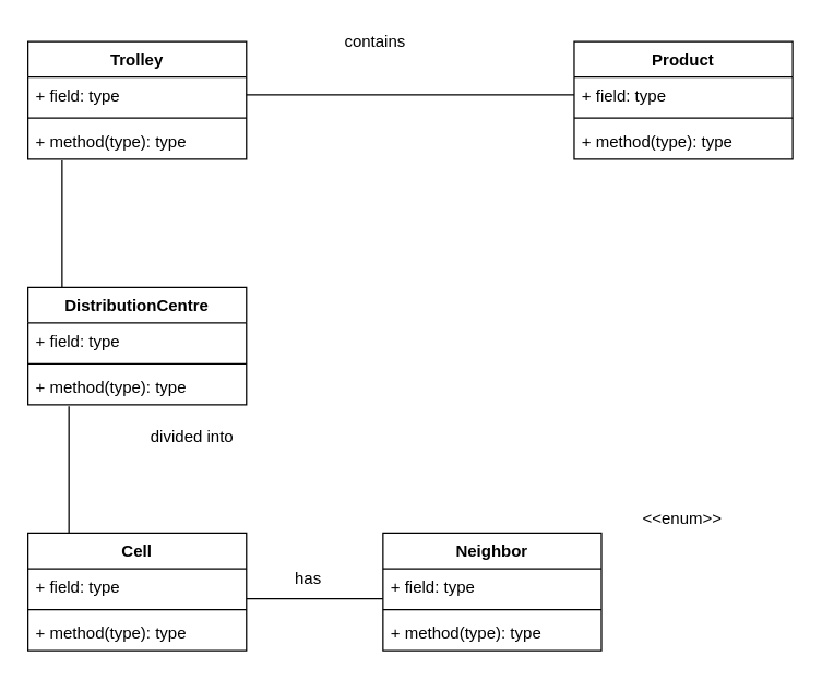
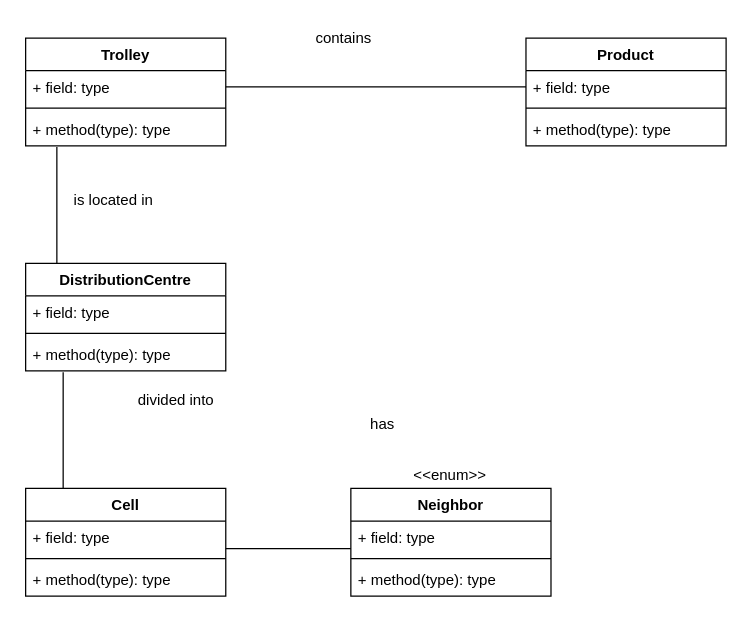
  <mxCell id="0" />
  <mxCell id="1" parent="0" />
  <mxCell id="2" value="Trolley" style="swimlane;fontStyle=1;align=center;verticalAlign=top;childLayout=stackLayout;horizontal=1;startSize=26;horizontalStack=0;resizeParent=1;resizeParentMax=0;resizeLast=0;collapsible=1;marginBottom=0;" vertex="1" parent="1"><mxGeometry x="20" y="30" width="160" height="86" as="geometry" /></mxCell>
  <mxCell id="3" value="+ field: type" style="text;strokeColor=none;fillColor=none;align=left;verticalAlign=top;spacingLeft=4;spacingRight=4;overflow=hidden;rotatable=0;points=[[0,0.5],[1,0.5]];portConstraint=eastwest;" vertex="1" parent="2"><mxGeometry y="26" width="160" height="26" as="geometry" /></mxCell>
  <mxCell id="4" value="" style="line;strokeWidth=1;fillColor=none;align=left;verticalAlign=middle;spacingTop=-1;spacingLeft=3;spacingRight=3;rotatable=0;labelPosition=right;points=[];portConstraint=eastwest;" vertex="1" parent="2"><mxGeometry y="52" width="160" height="8" as="geometry" /></mxCell>
  <mxCell id="5" value="+ method(type): type" style="text;strokeColor=none;fillColor=none;align=left;verticalAlign=top;spacingLeft=4;spacingRight=4;overflow=hidden;rotatable=0;points=[[0,0.5],[1,0.5]];portConstraint=eastwest;" vertex="1" parent="2"><mxGeometry y="60" width="160" height="26" as="geometry" /></mxCell>
  <mxCell id="6" value="Product" style="swimlane;fontStyle=1;align=center;verticalAlign=top;childLayout=stackLayout;horizontal=1;startSize=26;horizontalStack=0;resizeParent=1;resizeParentMax=0;resizeLast=0;collapsible=1;marginBottom=0;" vertex="1" parent="1"><mxGeometry x="420" y="30" width="160" height="86" as="geometry" /></mxCell>
  <mxCell id="7" value="+ field: type" style="text;strokeColor=none;fillColor=none;align=left;verticalAlign=top;spacingLeft=4;spacingRight=4;overflow=hidden;rotatable=0;points=[[0,0.5],[1,0.5]];portConstraint=eastwest;" vertex="1" parent="6"><mxGeometry y="26" width="160" height="26" as="geometry" /></mxCell>
  <mxCell id="8" value="" style="line;strokeWidth=1;fillColor=none;align=left;verticalAlign=middle;spacingTop=-1;spacingLeft=3;spacingRight=3;rotatable=0;labelPosition=right;points=[];portConstraint=eastwest;" vertex="1" parent="6"><mxGeometry y="52" width="160" height="8" as="geometry" /></mxCell>
  <mxCell id="9" value="+ method(type): type" style="text;strokeColor=none;fillColor=none;align=left;verticalAlign=top;spacingLeft=4;spacingRight=4;overflow=hidden;rotatable=0;points=[[0,0.5],[1,0.5]];portConstraint=eastwest;" vertex="1" parent="6"><mxGeometry y="60" width="160" height="26" as="geometry" /></mxCell>
  <mxCell id="10" value="Cell" style="swimlane;fontStyle=1;align=center;verticalAlign=top;childLayout=stackLayout;horizontal=1;startSize=26;horizontalStack=0;resizeParent=1;resizeParentMax=0;resizeLast=0;collapsible=1;marginBottom=0;" vertex="1" parent="1"><mxGeometry x="20" y="390" width="160" height="86" as="geometry" /></mxCell>
  <mxCell id="11" value="+ field: type" style="text;strokeColor=none;fillColor=none;align=left;verticalAlign=top;spacingLeft=4;spacingRight=4;overflow=hidden;rotatable=0;points=[[0,0.5],[1,0.5]];portConstraint=eastwest;" vertex="1" parent="10"><mxGeometry y="26" width="160" height="26" as="geometry" /></mxCell>
  <mxCell id="12" value="" style="line;strokeWidth=1;fillColor=none;align=left;verticalAlign=middle;spacingTop=-1;spacingLeft=3;spacingRight=3;rotatable=0;labelPosition=right;points=[];portConstraint=eastwest;" vertex="1" parent="10"><mxGeometry y="52" width="160" height="8" as="geometry" /></mxCell>
  <mxCell id="13" value="+ method(type): type" style="text;strokeColor=none;fillColor=none;align=left;verticalAlign=top;spacingLeft=4;spacingRight=4;overflow=hidden;rotatable=0;points=[[0,0.5],[1,0.5]];portConstraint=eastwest;" vertex="1" parent="10"><mxGeometry y="60" width="160" height="26" as="geometry" /></mxCell>
  <mxCell id="14" value="DistributionCentre" style="swimlane;fontStyle=1;align=center;verticalAlign=top;childLayout=stackLayout;horizontal=1;startSize=26;horizontalStack=0;resizeParent=1;resizeParentMax=0;resizeLast=0;collapsible=1;marginBottom=0;" vertex="1" parent="1"><mxGeometry x="20" y="210" width="160" height="86" as="geometry" /></mxCell>
  <mxCell id="15" value="+ field: type" style="text;strokeColor=none;fillColor=none;align=left;verticalAlign=top;spacingLeft=4;spacingRight=4;overflow=hidden;rotatable=0;points=[[0,0.5],[1,0.5]];portConstraint=eastwest;" vertex="1" parent="14"><mxGeometry y="26" width="160" height="26" as="geometry" /></mxCell>
  <mxCell id="16" value="" style="line;strokeWidth=1;fillColor=none;align=left;verticalAlign=middle;spacingTop=-1;spacingLeft=3;spacingRight=3;rotatable=0;labelPosition=right;points=[];portConstraint=eastwest;" vertex="1" parent="14"><mxGeometry y="52" width="160" height="8" as="geometry" /></mxCell>
  <mxCell id="17" value="+ method(type): type" style="text;strokeColor=none;fillColor=none;align=left;verticalAlign=top;spacingLeft=4;spacingRight=4;overflow=hidden;rotatable=0;points=[[0,0.5],[1,0.5]];portConstraint=eastwest;" vertex="1" parent="14"><mxGeometry y="60" width="160" height="26" as="geometry" /></mxCell>
  <mxCell id="18" value="Neighbor" style="swimlane;fontStyle=1;align=center;verticalAlign=top;childLayout=stackLayout;horizontal=1;startSize=26;horizontalStack=0;resizeParent=1;resizeParentMax=0;resizeLast=0;collapsible=1;marginBottom=0;" vertex="1" parent="1"><mxGeometry x="280" y="390" width="160" height="86" as="geometry" /></mxCell>
  <mxCell id="19" value="+ field: type" style="text;strokeColor=none;fillColor=none;align=left;verticalAlign=top;spacingLeft=4;spacingRight=4;overflow=hidden;rotatable=0;points=[[0,0.5],[1,0.5]];portConstraint=eastwest;" vertex="1" parent="18"><mxGeometry y="26" width="160" height="26" as="geometry" /></mxCell>
  <mxCell id="20" value="" style="line;strokeWidth=1;fillColor=none;align=left;verticalAlign=middle;spacingTop=-1;spacingLeft=3;spacingRight=3;rotatable=0;labelPosition=right;points=[];portConstraint=eastwest;" vertex="1" parent="18"><mxGeometry y="52" width="160" height="8" as="geometry" /></mxCell>
  <mxCell id="21" value="+ method(type): type" style="text;strokeColor=none;fillColor=none;align=left;verticalAlign=top;spacingLeft=4;spacingRight=4;overflow=hidden;rotatable=0;points=[[0,0.5],[1,0.5]];portConstraint=eastwest;" vertex="1" parent="18"><mxGeometry y="60" width="160" height="26" as="geometry" /></mxCell>
  <mxCell id="22" value="" style="line;strokeWidth=1;fillColor=none;align=left;verticalAlign=middle;spacingTop=-1;spacingLeft=3;spacingRight=3;rotatable=0;labelPosition=right;points=[];portConstraint=eastwest;" vertex="1" parent="1"><mxGeometry x="180" y="65" width="240" height="8" as="geometry" /></mxCell>
  <mxCell id="23" value="contains" style="text;html=1;align=center;verticalAlign=middle;resizable=0;points=[];autosize=1;strokeColor=none;fillColor=none;" vertex="1" parent="1"><mxGeometry x="244" y="20" width="60" height="20" as="geometry" /></mxCell>
+ <mxCell id="24" value="is located in" style="text;html=1;align=center;verticalAlign=middle;resizable=0;points=[];autosize=1;strokeColor=none;fillColor=none;" vertex="1" parent="1"><mxGeometry x="50" y="150" width="80" height="20" as="geometry" /></mxCell>
  <mxCell id="25" value="" style="endArrow=none;html=1;edgeStyle=orthogonalEdgeStyle;rounded=0;exitX=0.156;exitY=1.038;exitDx=0;exitDy=0;exitPerimeter=0;entryX=0.156;entryY=0;entryDx=0;entryDy=0;entryPerimeter=0;" edge="1" parent="1" source="5" target="14"><mxGeometry relative="1" as="geometry"><mxPoint x="230" y="270" as="sourcePoint" /><mxPoint x="370" y="360" as="targetPoint" /></mxGeometry></mxCell>
  <mxCell id="26" value="" style="endArrow=none;html=1;edgeStyle=orthogonalEdgeStyle;rounded=0;exitX=0.156;exitY=1.038;exitDx=0;exitDy=0;exitPerimeter=0;entryX=0.156;entryY=0;entryDx=0;entryDy=0;entryPerimeter=0;" edge="1" parent="1"><mxGeometry relative="1" as="geometry"><mxPoint x="50" y="296.988" as="sourcePoint" /><mxPoint x="50" y="390" as="targetPoint" /><Array as="points"><mxPoint x="50" y="360" /><mxPoint x="50" y="360" /></Array></mxGeometry></mxCell>
  <mxCell id="27" value="divided into" style="text;html=1;align=center;verticalAlign=middle;resizable=0;points=[];autosize=1;strokeColor=none;fillColor=none;" vertex="1" parent="1"><mxGeometry x="100" y="310" width="80" height="20" as="geometry" /></mxCell>
- <mxCell id="28" value="&amp;lt;&amp;lt;enum&amp;gt;&amp;gt;" style="text;html=1;align=center;verticalAlign=middle;resizable=0;points=[];autosize=1;strokeColor=none;fillColor=none;" vertex="1" parent="1"><mxGeometry x="464" y="370" width="70" height="20" as="geometry" /></mxCell>
+ <mxCell id="28" value="&amp;lt;&amp;lt;enum&amp;gt;&amp;gt;" style="text;html=1;align=center;verticalAlign=middle;resizable=0;points=[];autosize=1;strokeColor=none;fillColor=none;" vertex="1" parent="1"><mxGeometry x="324" y="370" width="70" height="20" as="geometry" /></mxCell>
  <mxCell id="29" value="" style="line;strokeWidth=1;fillColor=none;align=left;verticalAlign=middle;spacingTop=-1;spacingLeft=3;spacingRight=3;rotatable=0;labelPosition=right;points=[];portConstraint=eastwest;" vertex="1" parent="1"><mxGeometry x="180" y="434" width="100" height="8" as="geometry" /></mxCell>
- <mxCell id="30" value="has" style="text;html=1;align=center;verticalAlign=middle;resizable=0;points=[];autosize=1;strokeColor=none;fillColor=none;" vertex="1" parent="1"><mxGeometry x="210" y="414" width="30" height="20" as="geometry" /></mxCell>
+ <mxCell id="30" value="has" style="text;html=1;align=center;verticalAlign=middle;resizable=0;points=[];autosize=1;strokeColor=none;fillColor=none;" vertex="1" parent="1"><mxGeometry x="290" y="329" width="30" height="20" as="geometry" /></mxCell>
